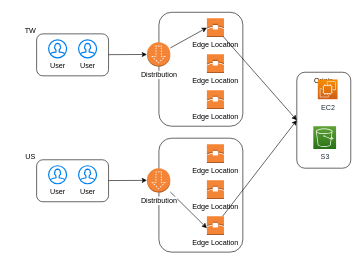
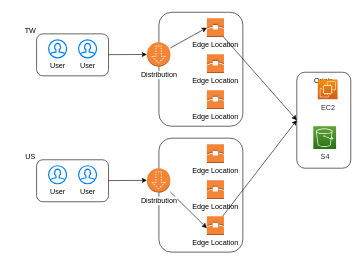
  <mxCell id="0" />
  <mxCell id="1" parent="0" />
  <mxCell id="2" value="" style="rounded=1;whiteSpace=wrap;html=1;strokeColor=default;fillColor=none;" parent="1" vertex="1"><mxGeometry x="264" y="20" width="140" height="190" as="geometry" /></mxCell>
  <mxCell id="3" style="edgeStyle=none;rounded=0;orthogonalLoop=1;jettySize=auto;html=1;entryX=0;entryY=0.5;entryDx=0;entryDy=0;entryPerimeter=0;" parent="1" source="21" target="10" edge="1"><mxGeometry relative="1" as="geometry" /></mxCell>
  <mxCell id="4" style="edgeStyle=none;rounded=0;orthogonalLoop=1;jettySize=auto;html=1;entryX=0;entryY=0.5;entryDx=0;entryDy=0;entryPerimeter=0;" parent="1" source="26" target="17" edge="1"><mxGeometry relative="1" as="geometry" /></mxCell>
  <mxCell id="5" style="rounded=0;orthogonalLoop=1;jettySize=auto;html=1;entryX=0;entryY=0.5;entryDx=0;entryDy=0;entryPerimeter=0;" parent="1" source="10" target="7" edge="1"><mxGeometry relative="1" as="geometry" /></mxCell>
  <mxCell id="6" value="" style="group" parent="1" vertex="1" connectable="0"><mxGeometry x="344" y="30" width="28.5" height="151.42" as="geometry" /></mxCell>
  <mxCell id="7" value="Edge Location" style="outlineConnect=0;dashed=0;verticalLabelPosition=bottom;verticalAlign=top;align=center;html=1;shape=mxgraph.aws3.edge_location;fillColor=#F58536;gradientColor=none;strokeColor=default;" parent="6" vertex="1"><mxGeometry width="28.5" height="31.42" as="geometry" /></mxCell>
  <mxCell id="8" value="Edge Location" style="outlineConnect=0;dashed=0;verticalLabelPosition=bottom;verticalAlign=top;align=center;html=1;shape=mxgraph.aws3.edge_location;fillColor=#F58536;gradientColor=none;strokeColor=default;" parent="6" vertex="1"><mxGeometry y="60" width="28.5" height="31.42" as="geometry" /></mxCell>
  <mxCell id="9" value="Edge Location" style="outlineConnect=0;dashed=0;verticalLabelPosition=bottom;verticalAlign=top;align=center;html=1;shape=mxgraph.aws3.edge_location;fillColor=#F58536;gradientColor=none;strokeColor=default;" parent="6" vertex="1"><mxGeometry y="120" width="28.5" height="31.42" as="geometry" /></mxCell>
  <mxCell id="10" value="&lt;span style=&quot;background-color: rgb(255, 255, 255);&quot;&gt;Distribution&lt;/span&gt;" style="outlineConnect=0;dashed=0;verticalLabelPosition=bottom;verticalAlign=top;align=center;html=1;shape=mxgraph.aws3.download_distribution;fillColor=#F58536;gradientColor=none;strokeColor=default;" parent="1" vertex="1"><mxGeometry x="244" y="70" width="39" height="40.69" as="geometry" /></mxCell>
  <mxCell id="11" value="" style="rounded=1;whiteSpace=wrap;html=1;strokeColor=default;fillColor=none;" parent="1" vertex="1"><mxGeometry x="264" y="230" width="140" height="190" as="geometry" /></mxCell>
  <mxCell id="12" style="rounded=0;orthogonalLoop=1;jettySize=auto;html=1;" parent="1" source="17" edge="1"><mxGeometry relative="1" as="geometry"><mxPoint x="344" y="380" as="targetPoint" /></mxGeometry></mxCell>
  <mxCell id="13" value="" style="group" parent="1" vertex="1" connectable="0"><mxGeometry x="344" y="240" width="28.5" height="151.42" as="geometry" /></mxCell>
  <mxCell id="14" value="Edge Location" style="outlineConnect=0;dashed=0;verticalLabelPosition=bottom;verticalAlign=top;align=center;html=1;shape=mxgraph.aws3.edge_location;fillColor=#F58536;gradientColor=none;strokeColor=default;" parent="13" vertex="1"><mxGeometry width="28.5" height="31.42" as="geometry" /></mxCell>
  <mxCell id="15" value="Edge Location" style="outlineConnect=0;dashed=0;verticalLabelPosition=bottom;verticalAlign=top;align=center;html=1;shape=mxgraph.aws3.edge_location;fillColor=#F58536;gradientColor=none;strokeColor=default;" parent="13" vertex="1"><mxGeometry y="60" width="28.5" height="31.42" as="geometry" /></mxCell>
  <mxCell id="16" value="Edge Location" style="outlineConnect=0;dashed=0;verticalLabelPosition=bottom;verticalAlign=top;align=center;html=1;shape=mxgraph.aws3.edge_location;fillColor=#F58536;gradientColor=none;strokeColor=default;" parent="13" vertex="1"><mxGeometry y="120" width="28.5" height="31.42" as="geometry" /></mxCell>
  <mxCell id="17" value="&lt;span style=&quot;background-color: rgb(255, 255, 255);&quot;&gt;Distribution&lt;/span&gt;" style="outlineConnect=0;dashed=0;verticalLabelPosition=bottom;verticalAlign=top;align=center;html=1;shape=mxgraph.aws3.download_distribution;fillColor=#F58536;gradientColor=none;strokeColor=default;" parent="1" vertex="1"><mxGeometry x="244" y="280" width="39" height="40.69" as="geometry" /></mxCell>
  <mxCell id="18" value="" style="group" parent="1" vertex="1" connectable="0"><mxGeometry x="20" y="36" width="160" height="90" as="geometry" /></mxCell>
  <mxCell id="19" value="User" style="html=1;verticalLabelPosition=bottom;align=center;labelBackgroundColor=#ffffff;verticalAlign=top;strokeWidth=2;strokeColor=#0080F0;shadow=0;dashed=0;shape=mxgraph.ios7.icons.user;" parent="18" vertex="1"><mxGeometry x="60" y="30" width="30" height="30" as="geometry" /></mxCell>
  <mxCell id="20" value="User" style="html=1;verticalLabelPosition=bottom;align=center;labelBackgroundColor=#ffffff;verticalAlign=top;strokeWidth=2;strokeColor=#0080F0;shadow=0;dashed=0;shape=mxgraph.ios7.icons.user;" parent="18" vertex="1"><mxGeometry x="110" y="30" width="30" height="30" as="geometry" /></mxCell>
  <mxCell id="21" value="" style="rounded=1;whiteSpace=wrap;html=1;strokeColor=default;fillColor=none;" parent="18" vertex="1"><mxGeometry x="40" y="20" width="120" height="70" as="geometry" /></mxCell>
  <mxCell id="22" value="TW" style="text;html=1;strokeColor=none;fillColor=none;align=center;verticalAlign=middle;whiteSpace=wrap;rounded=0;" parent="18" vertex="1"><mxGeometry width="60" height="30" as="geometry" /></mxCell>
  <mxCell id="23" value="" style="group" parent="1" vertex="1" connectable="0"><mxGeometry x="20" y="246" width="160" height="90" as="geometry" /></mxCell>
  <mxCell id="24" value="User" style="html=1;verticalLabelPosition=bottom;align=center;labelBackgroundColor=#ffffff;verticalAlign=top;strokeWidth=2;strokeColor=#0080F0;shadow=0;dashed=0;shape=mxgraph.ios7.icons.user;" parent="23" vertex="1"><mxGeometry x="60" y="30" width="30" height="30" as="geometry" /></mxCell>
  <mxCell id="25" value="User" style="html=1;verticalLabelPosition=bottom;align=center;labelBackgroundColor=#ffffff;verticalAlign=top;strokeWidth=2;strokeColor=#0080F0;shadow=0;dashed=0;shape=mxgraph.ios7.icons.user;" parent="23" vertex="1"><mxGeometry x="110" y="30" width="30" height="30" as="geometry" /></mxCell>
  <mxCell id="26" value="" style="rounded=1;whiteSpace=wrap;html=1;strokeColor=default;fillColor=none;" parent="23" vertex="1"><mxGeometry x="40" y="20" width="120" height="70" as="geometry" /></mxCell>
  <mxCell id="27" value="US" style="text;html=1;strokeColor=none;fillColor=none;align=center;verticalAlign=middle;whiteSpace=wrap;rounded=0;" parent="23" vertex="1"><mxGeometry width="60" height="30" as="geometry" /></mxCell>
  <mxCell id="28" value="" style="group" parent="1" vertex="1" connectable="0"><mxGeometry x="494" y="120" width="90" height="160" as="geometry" /></mxCell>
  <mxCell id="29" value="Origin" style="rounded=1;whiteSpace=wrap;html=1;strokeColor=default;fillColor=none;verticalAlign=top;" parent="28" vertex="1"><mxGeometry width="90" height="160" as="geometry" /></mxCell>
  <mxCell id="30" value="EC2" style="sketch=0;points=[[0,0,0],[0.25,0,0],[0.5,0,0],[0.75,0,0],[1,0,0],[0,1,0],[0.25,1,0],[0.5,1,0],[0.75,1,0],[1,1,0],[0,0.25,0],[0,0.5,0],[0,0.75,0],[1,0.25,0],[1,0.5,0],[1,0.75,0]];outlineConnect=0;fontColor=#232F3E;gradientColor=#F78E04;gradientDirection=north;fillColor=#D05C17;strokeColor=#ffffff;dashed=0;verticalLabelPosition=bottom;verticalAlign=top;align=center;html=1;fontSize=12;fontStyle=0;aspect=fixed;shape=mxgraph.aws4.resourceIcon;resIcon=mxgraph.aws4.ec2;labelBackgroundColor=#FFFFFF;" parent="28" vertex="1"><mxGeometry x="35" y="12" width="33" height="33" as="geometry" /></mxCell>
- <mxCell id="31" value="S3" style="sketch=0;points=[[0,0,0],[0.25,0,0],[0.5,0,0],[0.75,0,0],[1,0,0],[0,1,0],[0.25,1,0],[0.5,1,0],[0.75,1,0],[1,1,0],[0,0.25,0],[0,0.5,0],[0,0.75,0],[1,0.25,0],[1,0.5,0],[1,0.75,0]];outlineConnect=0;fontColor=#232F3E;gradientColor=#60A337;gradientDirection=north;fillColor=#277116;strokeColor=#ffffff;dashed=0;verticalLabelPosition=bottom;verticalAlign=top;align=center;html=1;fontSize=12;fontStyle=0;aspect=fixed;shape=mxgraph.aws4.resourceIcon;resIcon=mxgraph.aws4.s3;labelBackgroundColor=#FFFFFF;" parent="28" vertex="1"><mxGeometry x="27.5" y="90" width="38" height="38" as="geometry" /></mxCell>
+ <mxCell id="31" value="S4" style="sketch=0;points=[[0,0,0],[0.25,0,0],[0.5,0,0],[0.75,0,0],[1,0,0],[0,1,0],[0.25,1,0],[0.5,1,0],[0.75,1,0],[1,1,0],[0,0.25,0],[0,0.5,0],[0,0.75,0],[1,0.25,0],[1,0.5,0],[1,0.75,0]];outlineConnect=0;fontColor=#232F3E;gradientColor=#60A337;gradientDirection=north;fillColor=#277116;strokeColor=#ffffff;dashed=0;verticalLabelPosition=bottom;verticalAlign=top;align=center;html=1;fontSize=12;fontStyle=0;aspect=fixed;shape=mxgraph.aws4.resourceIcon;resIcon=mxgraph.aws4.s3;labelBackgroundColor=#FFFFFF;" parent="28" vertex="1"><mxGeometry x="27.5" y="90" width="38" height="38" as="geometry" /></mxCell>
  <mxCell id="32" style="edgeStyle=none;rounded=0;orthogonalLoop=1;jettySize=auto;html=1;entryX=0;entryY=0.5;entryDx=0;entryDy=0;" parent="1" source="7" target="29" edge="1"><mxGeometry relative="1" as="geometry" /></mxCell>
  <mxCell id="33" style="edgeStyle=none;rounded=0;orthogonalLoop=1;jettySize=auto;html=1;entryX=0;entryY=0.5;entryDx=0;entryDy=0;" parent="1" source="16" target="29" edge="1"><mxGeometry relative="1" as="geometry" /></mxCell>
